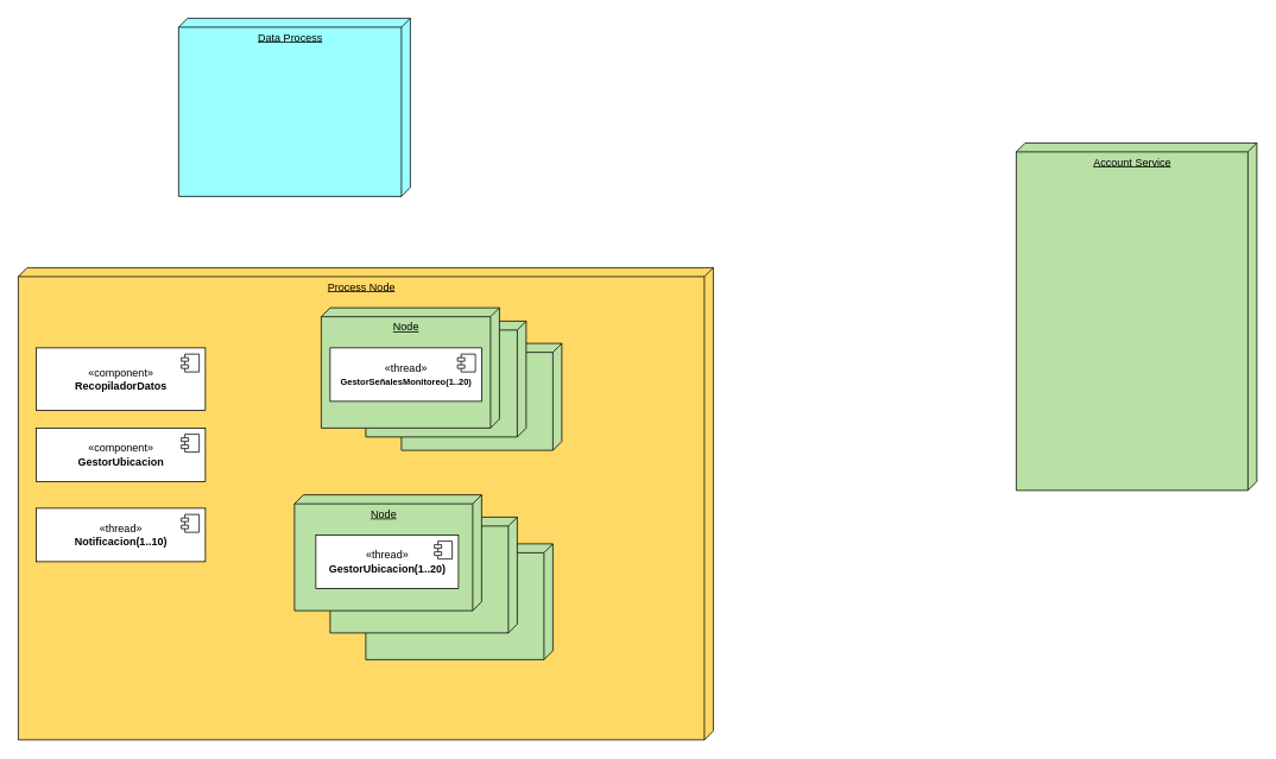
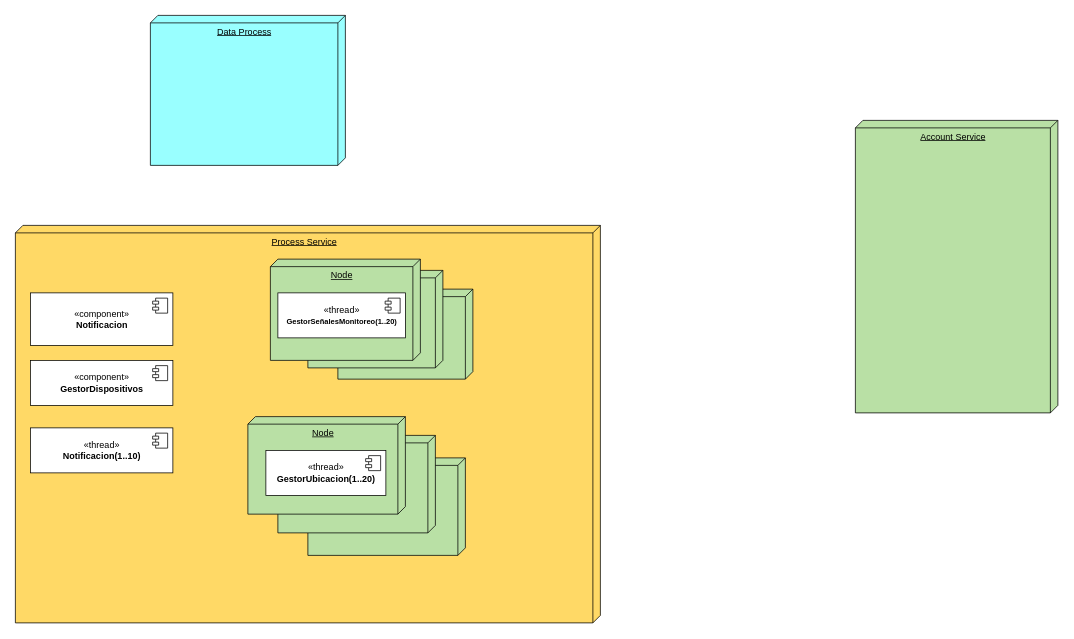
  <mxCell id="0" />
  <mxCell id="1" parent="0" />
  <mxCell id="2" value="Account Service" style="verticalAlign=top;align=center;spacingTop=8;spacingLeft=2;spacingRight=12;shape=cube;size=10;direction=south;fontStyle=4;html=1;fillColor=#B9E0A5;" vertex="1" parent="1"><mxGeometry x="1140" y="160" width="270" height="390" as="geometry" /></mxCell>
- <mxCell id="3" value="Process Node" style="verticalAlign=top;align=center;spacingTop=8;spacingLeft=2;spacingRight=12;shape=cube;size=10;direction=south;fontStyle=4;html=1;fillColor=#FFD966;" vertex="1" parent="1"><mxGeometry x="20" y="300" width="780" height="530" as="geometry" /></mxCell>
+ <mxCell id="3" value="Process Service" style="verticalAlign=top;align=center;spacingTop=8;spacingLeft=2;spacingRight=12;shape=cube;size=10;direction=south;fontStyle=4;html=1;fillColor=#FFD966;" vertex="1" parent="1"><mxGeometry x="20" y="300" width="780" height="530" as="geometry" /></mxCell>
  <mxCell id="4" value="&lt;span style=&quot;&quot;&gt;Data Process&lt;/span&gt;" style="verticalAlign=top;align=center;spacingTop=8;spacingLeft=2;spacingRight=12;shape=cube;size=10;direction=south;fontStyle=4;html=1;fillColor=#99FFFF;" vertex="1" parent="1"><mxGeometry x="200" y="20" width="260" height="200" as="geometry" /></mxCell>
- <mxCell id="5" value="«component»&lt;br&gt;&lt;b&gt;RecopiladorDatos&lt;/b&gt;" style="html=1;dropTarget=0;" vertex="1" parent="1"><mxGeometry x="40" y="390" width="190" height="70" as="geometry" /></mxCell>
+ <mxCell id="5" value="«component»&lt;br&gt;&lt;b&gt;Notificacion&lt;/b&gt;" style="html=1;dropTarget=0;" vertex="1" parent="1"><mxGeometry x="40" y="390" width="190" height="70" as="geometry" /></mxCell>
  <mxCell id="6" value="" style="shape=module;jettyWidth=8;jettyHeight=4;" vertex="1" parent="5"><mxGeometry x="1" width="20" height="20" relative="1" as="geometry"><mxPoint x="-27" y="7" as="offset" /></mxGeometry></mxCell>
- <mxCell id="7" value="«component»&lt;br&gt;&lt;b&gt;GestorUbicacion&lt;/b&gt;" style="html=1;dropTarget=0;" vertex="1" parent="1"><mxGeometry x="40" y="480" width="190" height="60" as="geometry" /></mxCell>
+ <mxCell id="7" value="«component»&lt;br&gt;&lt;b&gt;GestorDispositivos&lt;/b&gt;" style="html=1;dropTarget=0;" vertex="1" parent="1"><mxGeometry x="40" y="480" width="190" height="60" as="geometry" /></mxCell>
  <mxCell id="8" value="" style="shape=module;jettyWidth=8;jettyHeight=4;" vertex="1" parent="7"><mxGeometry x="1" width="20" height="20" relative="1" as="geometry"><mxPoint x="-27" y="7" as="offset" /></mxGeometry></mxCell>
  <mxCell id="9" value="«thread»&lt;br&gt;&lt;b&gt;Notificacion(1..10)&lt;/b&gt;" style="html=1;dropTarget=0;" vertex="1" parent="1"><mxGeometry x="40" y="570" width="190" height="60" as="geometry" /></mxCell>
  <mxCell id="10" value="" style="shape=module;jettyWidth=8;jettyHeight=4;" vertex="1" parent="9"><mxGeometry x="1" width="20" height="20" relative="1" as="geometry"><mxPoint x="-27" y="7" as="offset" /></mxGeometry></mxCell>
  <mxCell id="11" value="Block" style="verticalAlign=top;align=left;spacingTop=8;spacingLeft=2;spacingRight=12;shape=cube;size=10;direction=south;fontStyle=4;html=1;fillColor=#B9E0A5;" vertex="1" parent="1"><mxGeometry x="450" y="385" width="180" height="120" as="geometry" /></mxCell>
  <mxCell id="12" value="" style="verticalAlign=top;align=left;spacingTop=8;spacingLeft=2;spacingRight=12;shape=cube;size=10;direction=south;fontStyle=4;html=1;fillColor=#B9E0A5;" vertex="1" parent="1"><mxGeometry x="410" y="360" width="180" height="130" as="geometry" /></mxCell>
  <mxCell id="13" value="Node" style="verticalAlign=top;align=center;spacingTop=8;spacingLeft=2;spacingRight=12;shape=cube;size=10;direction=south;fontStyle=4;html=1;fillColor=#B9E0A5;" vertex="1" parent="1"><mxGeometry x="360" y="345" width="200" height="135" as="geometry" /></mxCell>
  <mxCell id="14" value="«thread»&lt;br&gt;&lt;b&gt;&lt;font style=&quot;font-size: 10px;&quot;&gt;GestorSeñalesMonitoreo(1..20)&lt;/font&gt;&lt;br&gt;&lt;/b&gt;" style="html=1;dropTarget=0;" vertex="1" parent="1"><mxGeometry x="370" y="390" width="170" height="60" as="geometry" /></mxCell>
  <mxCell id="15" value="" style="shape=module;jettyWidth=8;jettyHeight=4;" vertex="1" parent="14"><mxGeometry x="1" width="20" height="20" relative="1" as="geometry"><mxPoint x="-27" y="7" as="offset" /></mxGeometry></mxCell>
  <mxCell id="16" value="" style="verticalAlign=top;align=left;spacingTop=8;spacingLeft=2;spacingRight=12;shape=cube;size=10;direction=south;fontStyle=4;html=1;fillColor=#B9E0A5;" vertex="1" parent="1"><mxGeometry x="410" y="610" width="210" height="130" as="geometry" /></mxCell>
  <mxCell id="17" value="" style="verticalAlign=top;align=left;spacingTop=8;spacingLeft=2;spacingRight=12;shape=cube;size=10;direction=south;fontStyle=4;html=1;fillColor=#B9E0A5;" vertex="1" parent="1"><mxGeometry x="370" y="580" width="210" height="130" as="geometry" /></mxCell>
  <mxCell id="18" value="Node" style="verticalAlign=top;align=center;spacingTop=8;spacingLeft=2;spacingRight=12;shape=cube;size=10;direction=south;fontStyle=4;html=1;fillColor=#B9E0A5;" vertex="1" parent="1"><mxGeometry x="330" y="555" width="210" height="130" as="geometry" /></mxCell>
  <mxCell id="19" value="«thread»&lt;br&gt;&lt;b&gt;GestorUbicacion(1..20)&lt;br&gt;&lt;/b&gt;" style="html=1;dropTarget=0;" vertex="1" parent="1"><mxGeometry x="354" y="600" width="160" height="60" as="geometry" /></mxCell>
  <mxCell id="20" value="" style="shape=module;jettyWidth=8;jettyHeight=4;" vertex="1" parent="19"><mxGeometry x="1" width="20" height="20" relative="1" as="geometry"><mxPoint x="-27" y="7" as="offset" /></mxGeometry></mxCell>
